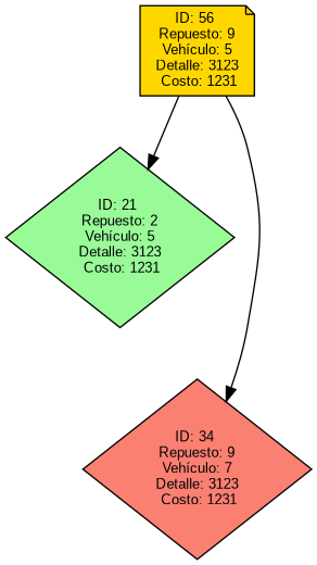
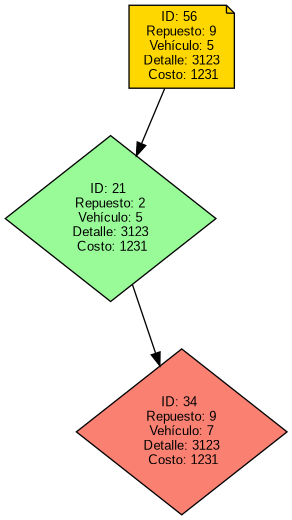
  digraph {
    fontname="Liberation Sans"
    node [fontname="Liberation Sans" fontsize=10 shape=diamond style=filled]
    edge [fontname="Liberation Sans"]
    "ID: 21 \n Repuesto: 2 \n Vehículo: 5 \n Detalle: 3123 \n Costo: 1231" [fillcolor=palegreen]
    "ID: 56 \n Repuesto: 9 \n Vehículo: 5 \n Detalle: 3123 \n Costo: 1231" [fillcolor=gold shape=note]
    "ID: 34 \n Repuesto: 9 \n Vehículo: 7 \n Detalle: 3123 \n Costo: 1231" [fillcolor=salmon]
    "ID: 56 \n Repuesto: 9 \n Vehículo: 5 \n Detalle: 3123 \n Costo: 1231" -> "ID: 21 \n Repuesto: 2 \n Vehículo: 5 \n Detalle: 3123 \n Costo: 1231"
-   "ID: 56 \n Repuesto: 9 \n Vehículo: 5 \n Detalle: 3123 \n Costo: 1231" -> "ID: 34 \n Repuesto: 9 \n Vehículo: 7 \n Detalle: 3123 \n Costo: 1231"
+   "ID: 21 \n Repuesto: 2 \n Vehículo: 5 \n Detalle: 3123 \n Costo: 1231" -> "ID: 34 \n Repuesto: 9 \n Vehículo: 7 \n Detalle: 3123 \n Costo: 1231"
  }
